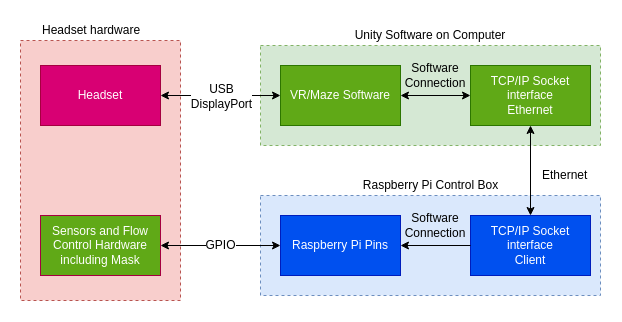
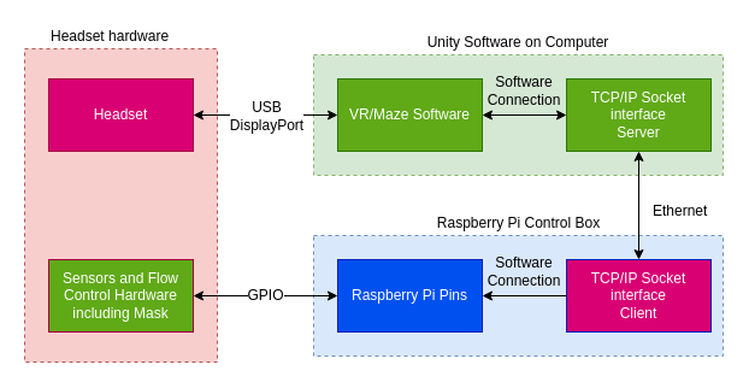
  <mxCell id="0" />
  <mxCell id="1" parent="0" />
  <mxCell id="2" value="" style="rounded=0;whiteSpace=wrap;html=1;dashed=1;fillColor=#f8cecc;strokeColor=#b85450;" parent="1" vertex="1"><mxGeometry x="20" y="40" width="160" height="260" as="geometry" /></mxCell>
  <mxCell id="3" value="" style="rounded=0;whiteSpace=wrap;html=1;dashed=1;fillColor=#d5e8d4;strokeColor=#82b366;" parent="1" vertex="1"><mxGeometry x="260" y="45" width="340" height="100" as="geometry" /></mxCell>
- <mxCell id="4" value="TCP/IP Socket interface&lt;br&gt;Ethernet" style="rounded=0;whiteSpace=wrap;html=1;fillColor=#60a917;strokeColor=#2D7600;fontColor=#ffffff;" parent="1" vertex="1"><mxGeometry x="470" y="65" width="120" height="60" as="geometry" /></mxCell>
+ <mxCell id="4" value="TCP/IP Socket interface&lt;br&gt;Server" style="rounded=0;whiteSpace=wrap;html=1;fillColor=#60a917;strokeColor=#2D7600;fontColor=#ffffff;" parent="1" vertex="1"><mxGeometry x="470" y="65" width="120" height="60" as="geometry" /></mxCell>
  <mxCell id="5" style="edgeStyle=orthogonalEdgeStyle;rounded=0;orthogonalLoop=1;jettySize=auto;html=1;exitX=1;exitY=0.5;exitDx=0;exitDy=0;entryX=0;entryY=0.5;entryDx=0;entryDy=0;startArrow=classic;startFill=1;" parent="1" source="8" target="4" edge="1"><mxGeometry relative="1" as="geometry" /></mxCell>
  <mxCell id="6" style="edgeStyle=orthogonalEdgeStyle;rounded=0;orthogonalLoop=1;jettySize=auto;html=1;exitX=0;exitY=0.5;exitDx=0;exitDy=0;startArrow=classic;startFill=1;entryX=1;entryY=0.5;entryDx=0;entryDy=0;" parent="1" source="8" target="16" edge="1"><mxGeometry relative="1" as="geometry"><mxPoint x="100" y="130" as="targetPoint" /></mxGeometry></mxCell>
  <mxCell id="7" value="USB&lt;br&gt;DisplayPort" style="text;html=1;resizable=0;points=[];align=center;verticalAlign=middle;labelBackgroundColor=#ffffff;" parent="6" vertex="1" connectable="0"><mxGeometry x="-0.131" y="-1" relative="1" as="geometry"><mxPoint x="-8" y="1" as="offset" /></mxGeometry></mxCell>
  <mxCell id="8" value="VR/Maze Software" style="rounded=0;whiteSpace=wrap;html=1;fillColor=#60a917;strokeColor=#2D7600;fontColor=#ffffff;" parent="1" vertex="1"><mxGeometry x="280" y="65" width="120" height="60" as="geometry" /></mxCell>
  <mxCell id="9" value="Unity Software on Computer" style="text;html=1;strokeColor=none;fillColor=none;align=center;verticalAlign=middle;whiteSpace=wrap;rounded=0;" parent="1" vertex="1"><mxGeometry x="350" y="25" width="160" height="20" as="geometry" /></mxCell>
  <mxCell id="10" value="" style="rounded=0;whiteSpace=wrap;html=1;dashed=1;fillColor=#dae8fc;strokeColor=#6c8ebf;" parent="1" vertex="1"><mxGeometry x="260" y="195" width="340" height="100" as="geometry" /></mxCell>
- <mxCell id="11" value="TCP/IP Socket interface&lt;br&gt;Client" style="rounded=0;whiteSpace=wrap;html=1;fillColor=#0050ef;strokeColor=#001DBC;fontColor=#ffffff;" parent="1" vertex="1"><mxGeometry x="470" y="215" width="120" height="60" as="geometry" /></mxCell>
+ <mxCell id="11" value="TCP/IP Socket interface&lt;br&gt;Client" style="rounded=0;whiteSpace=wrap;html=1;fillColor=#d80073;strokeColor=#001DBC;fontColor=#ffffff;" parent="1" vertex="1"><mxGeometry x="470" y="215" width="120" height="60" as="geometry" /></mxCell>
  <mxCell id="12" style="edgeStyle=orthogonalEdgeStyle;rounded=0;orthogonalLoop=1;jettySize=auto;html=1;exitX=1;exitY=0.5;exitDx=0;exitDy=0;entryX=0;entryY=0.5;entryDx=0;entryDy=0;startArrow=classic;startFill=1;endArrow=none;" parent="1" source="13" target="11" edge="1"><mxGeometry relative="1" as="geometry" /></mxCell>
  <mxCell id="13" value="Raspberry Pi Pins" style="rounded=0;whiteSpace=wrap;html=1;fillColor=#0050ef;strokeColor=#001DBC;fontColor=#ffffff;" parent="1" vertex="1"><mxGeometry x="280" y="215" width="120" height="60" as="geometry" /></mxCell>
  <mxCell id="14" value="Raspberry Pi Control Box" style="text;html=1;strokeColor=none;fillColor=none;align=center;verticalAlign=middle;whiteSpace=wrap;rounded=0;" parent="1" vertex="1"><mxGeometry x="352.5" y="175" width="155" height="20" as="geometry" /></mxCell>
  <mxCell id="15" value="Sensors and Flow Control Hardware including Mask" style="rounded=0;whiteSpace=wrap;html=1;fillColor=#60a917;strokeColor=#A50040;fontColor=#ffffff;" parent="1" vertex="1"><mxGeometry x="40" y="215" width="120" height="60" as="geometry" /></mxCell>
  <mxCell id="16" value="Headset" style="rounded=0;whiteSpace=wrap;html=1;fillColor=#d80073;strokeColor=#A50040;fontColor=#ffffff;" parent="1" vertex="1"><mxGeometry x="40" y="65" width="120" height="60" as="geometry" /></mxCell>
  <mxCell id="17" value="Ethernet" style="text;html=1;resizable=0;points=[];autosize=1;align=left;verticalAlign=top;spacingTop=-4;" parent="1" vertex="1"><mxGeometry x="540" y="165" width="60" height="20" as="geometry" /></mxCell>
  <mxCell id="18" value="Headset hardware" style="text;html=1;resizable=0;points=[];autosize=1;align=left;verticalAlign=top;spacingTop=-4;" parent="1" vertex="1"><mxGeometry x="40" y="20" width="110" height="20" as="geometry" /></mxCell>
  <mxCell id="19" value="Software Connection" style="text;html=1;strokeColor=none;fillColor=none;align=center;verticalAlign=middle;whiteSpace=wrap;rounded=0;" parent="1" vertex="1"><mxGeometry x="415" y="65" width="40" height="20" as="geometry" /></mxCell>
  <mxCell id="20" value="Software Connection" style="text;html=1;strokeColor=none;fillColor=none;align=center;verticalAlign=middle;whiteSpace=wrap;rounded=0;" parent="1" vertex="1"><mxGeometry x="415" y="215" width="40" height="20" as="geometry" /></mxCell>
  <mxCell id="21" value="GPIO" style="endArrow=classic;startArrow=classic;html=1;entryX=0;entryY=0.5;entryDx=0;entryDy=0;fontSize=12;" parent="1" source="15" target="13" edge="1"><mxGeometry width="50" height="50" relative="1" as="geometry"><mxPoint x="20" y="400" as="sourcePoint" /><mxPoint x="70" y="350" as="targetPoint" /></mxGeometry></mxCell>
  <mxCell id="22" style="edgeStyle=orthogonalEdgeStyle;rounded=0;orthogonalLoop=1;jettySize=auto;html=1;exitX=0.5;exitY=1;exitDx=0;exitDy=0;startArrow=classic;startFill=1;" parent="1" source="4" target="11" edge="1"><mxGeometry relative="1" as="geometry" /></mxCell>
